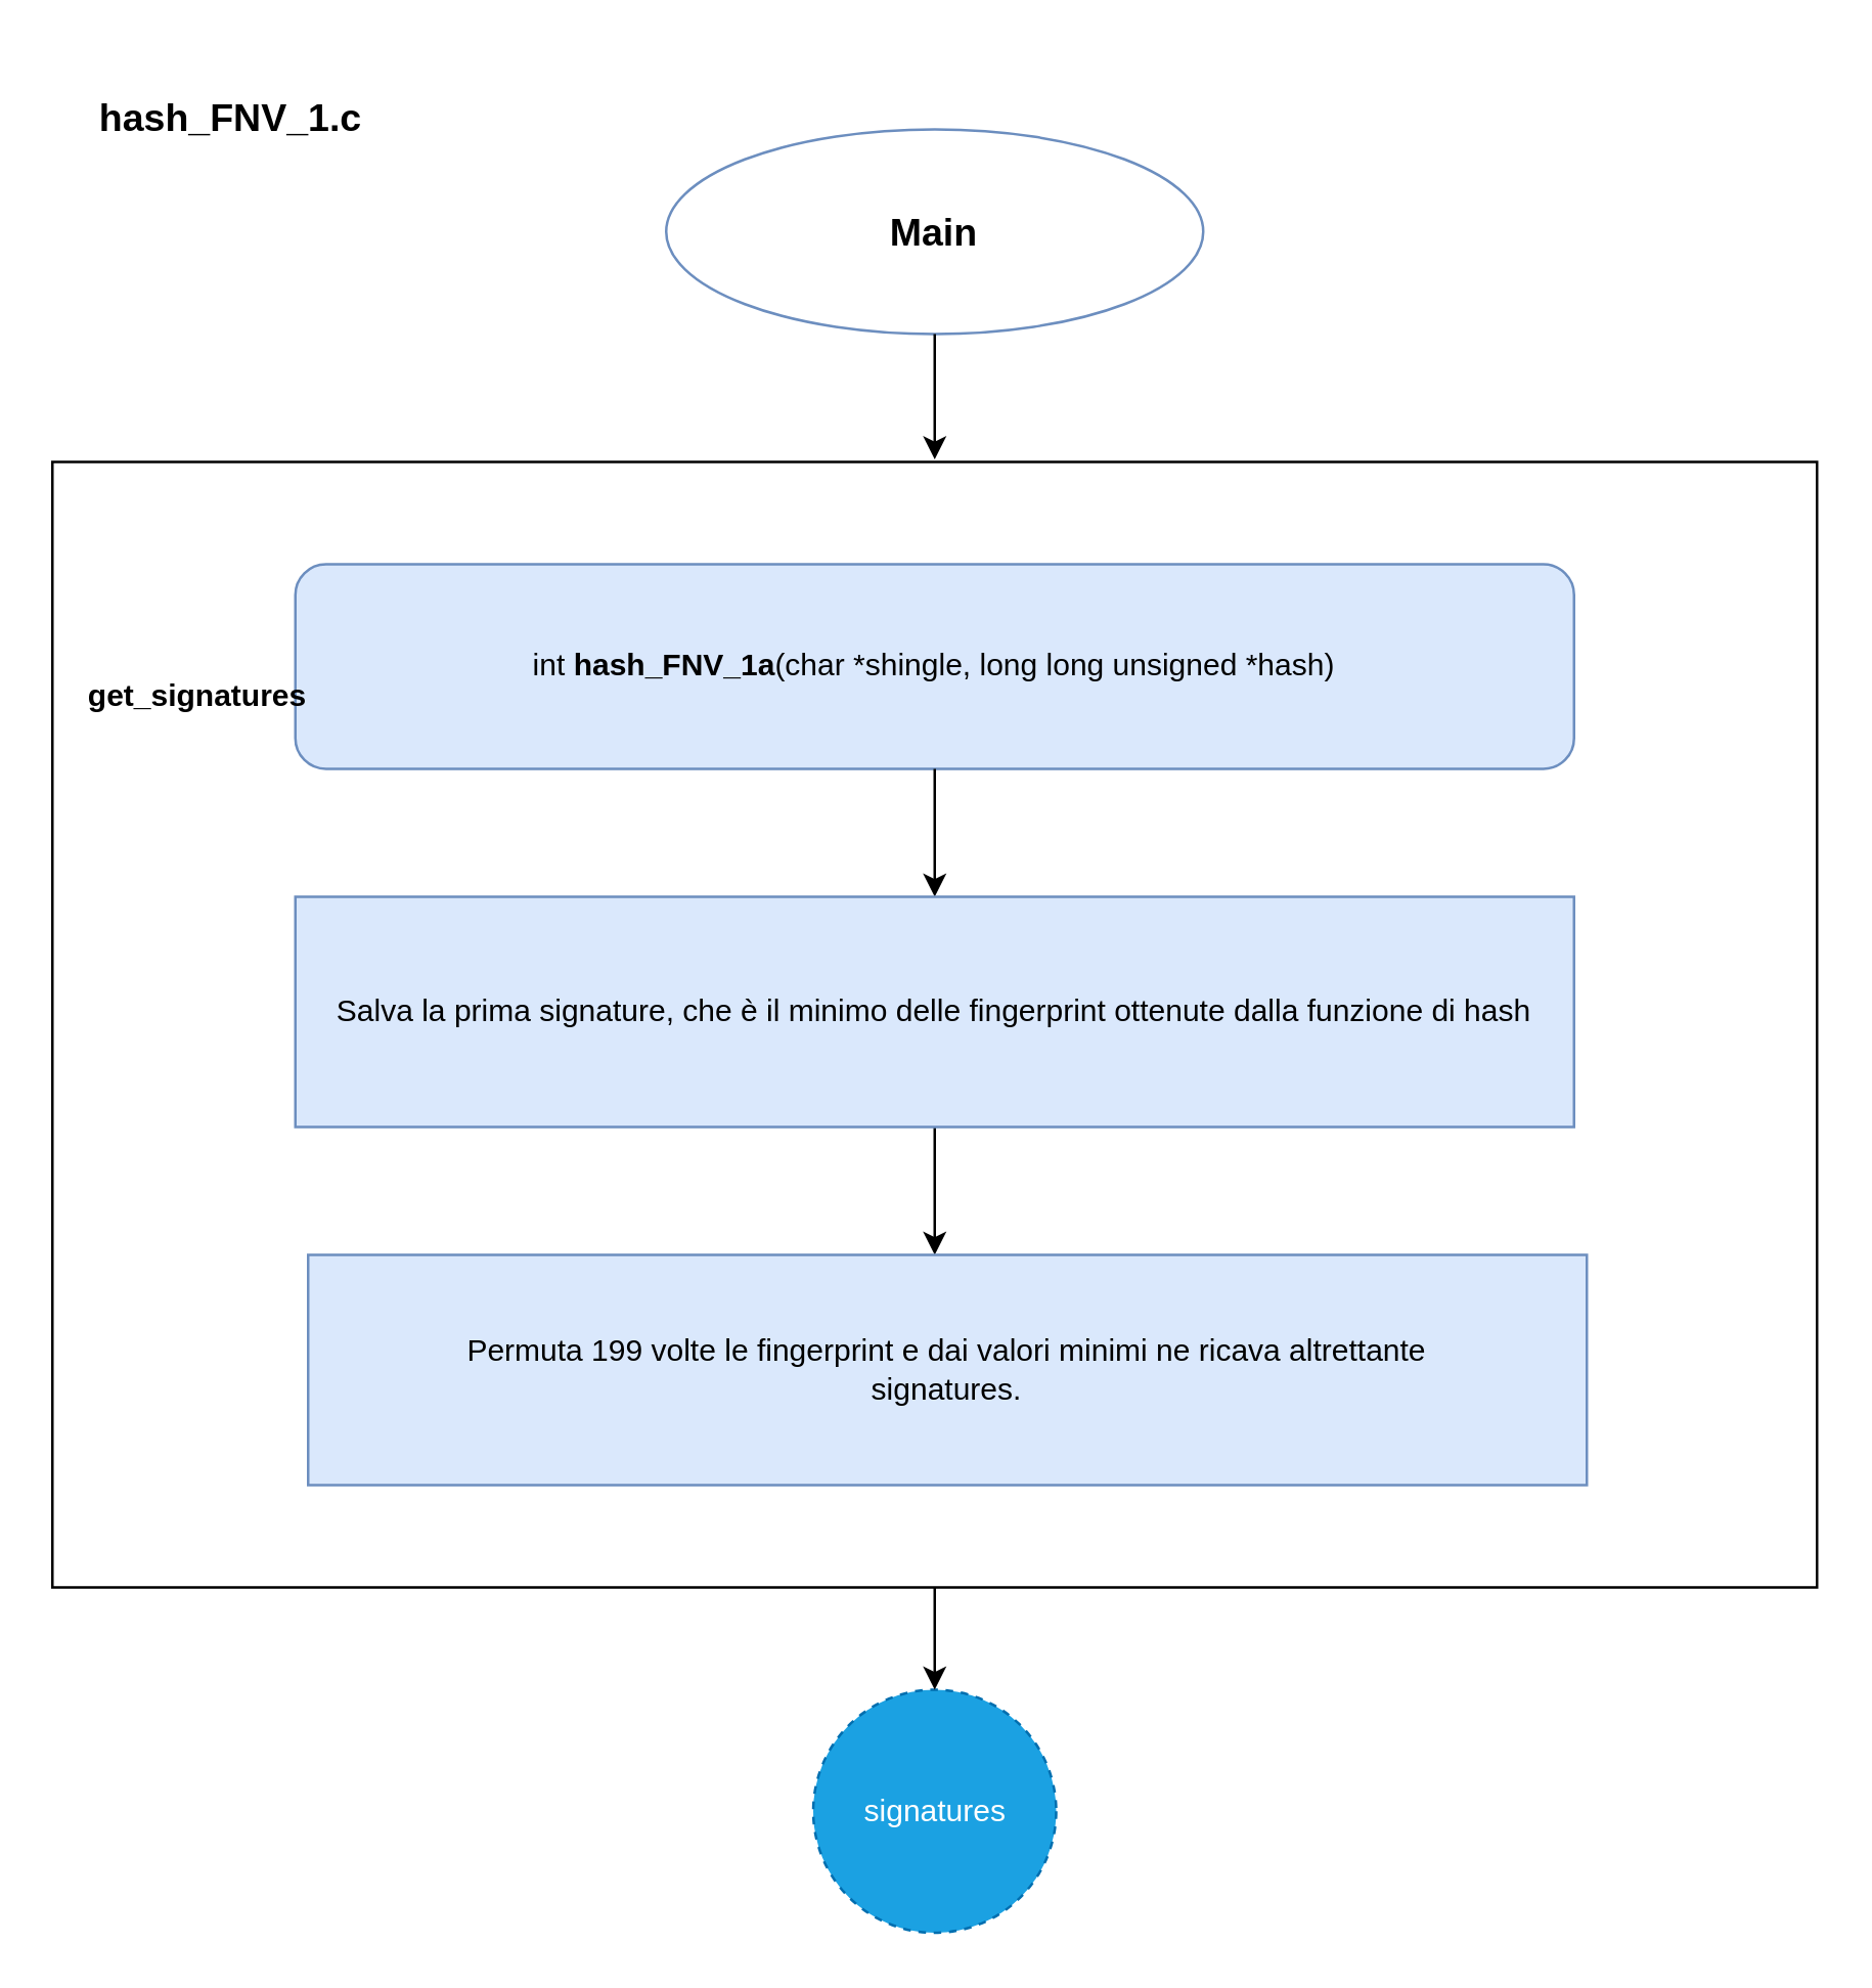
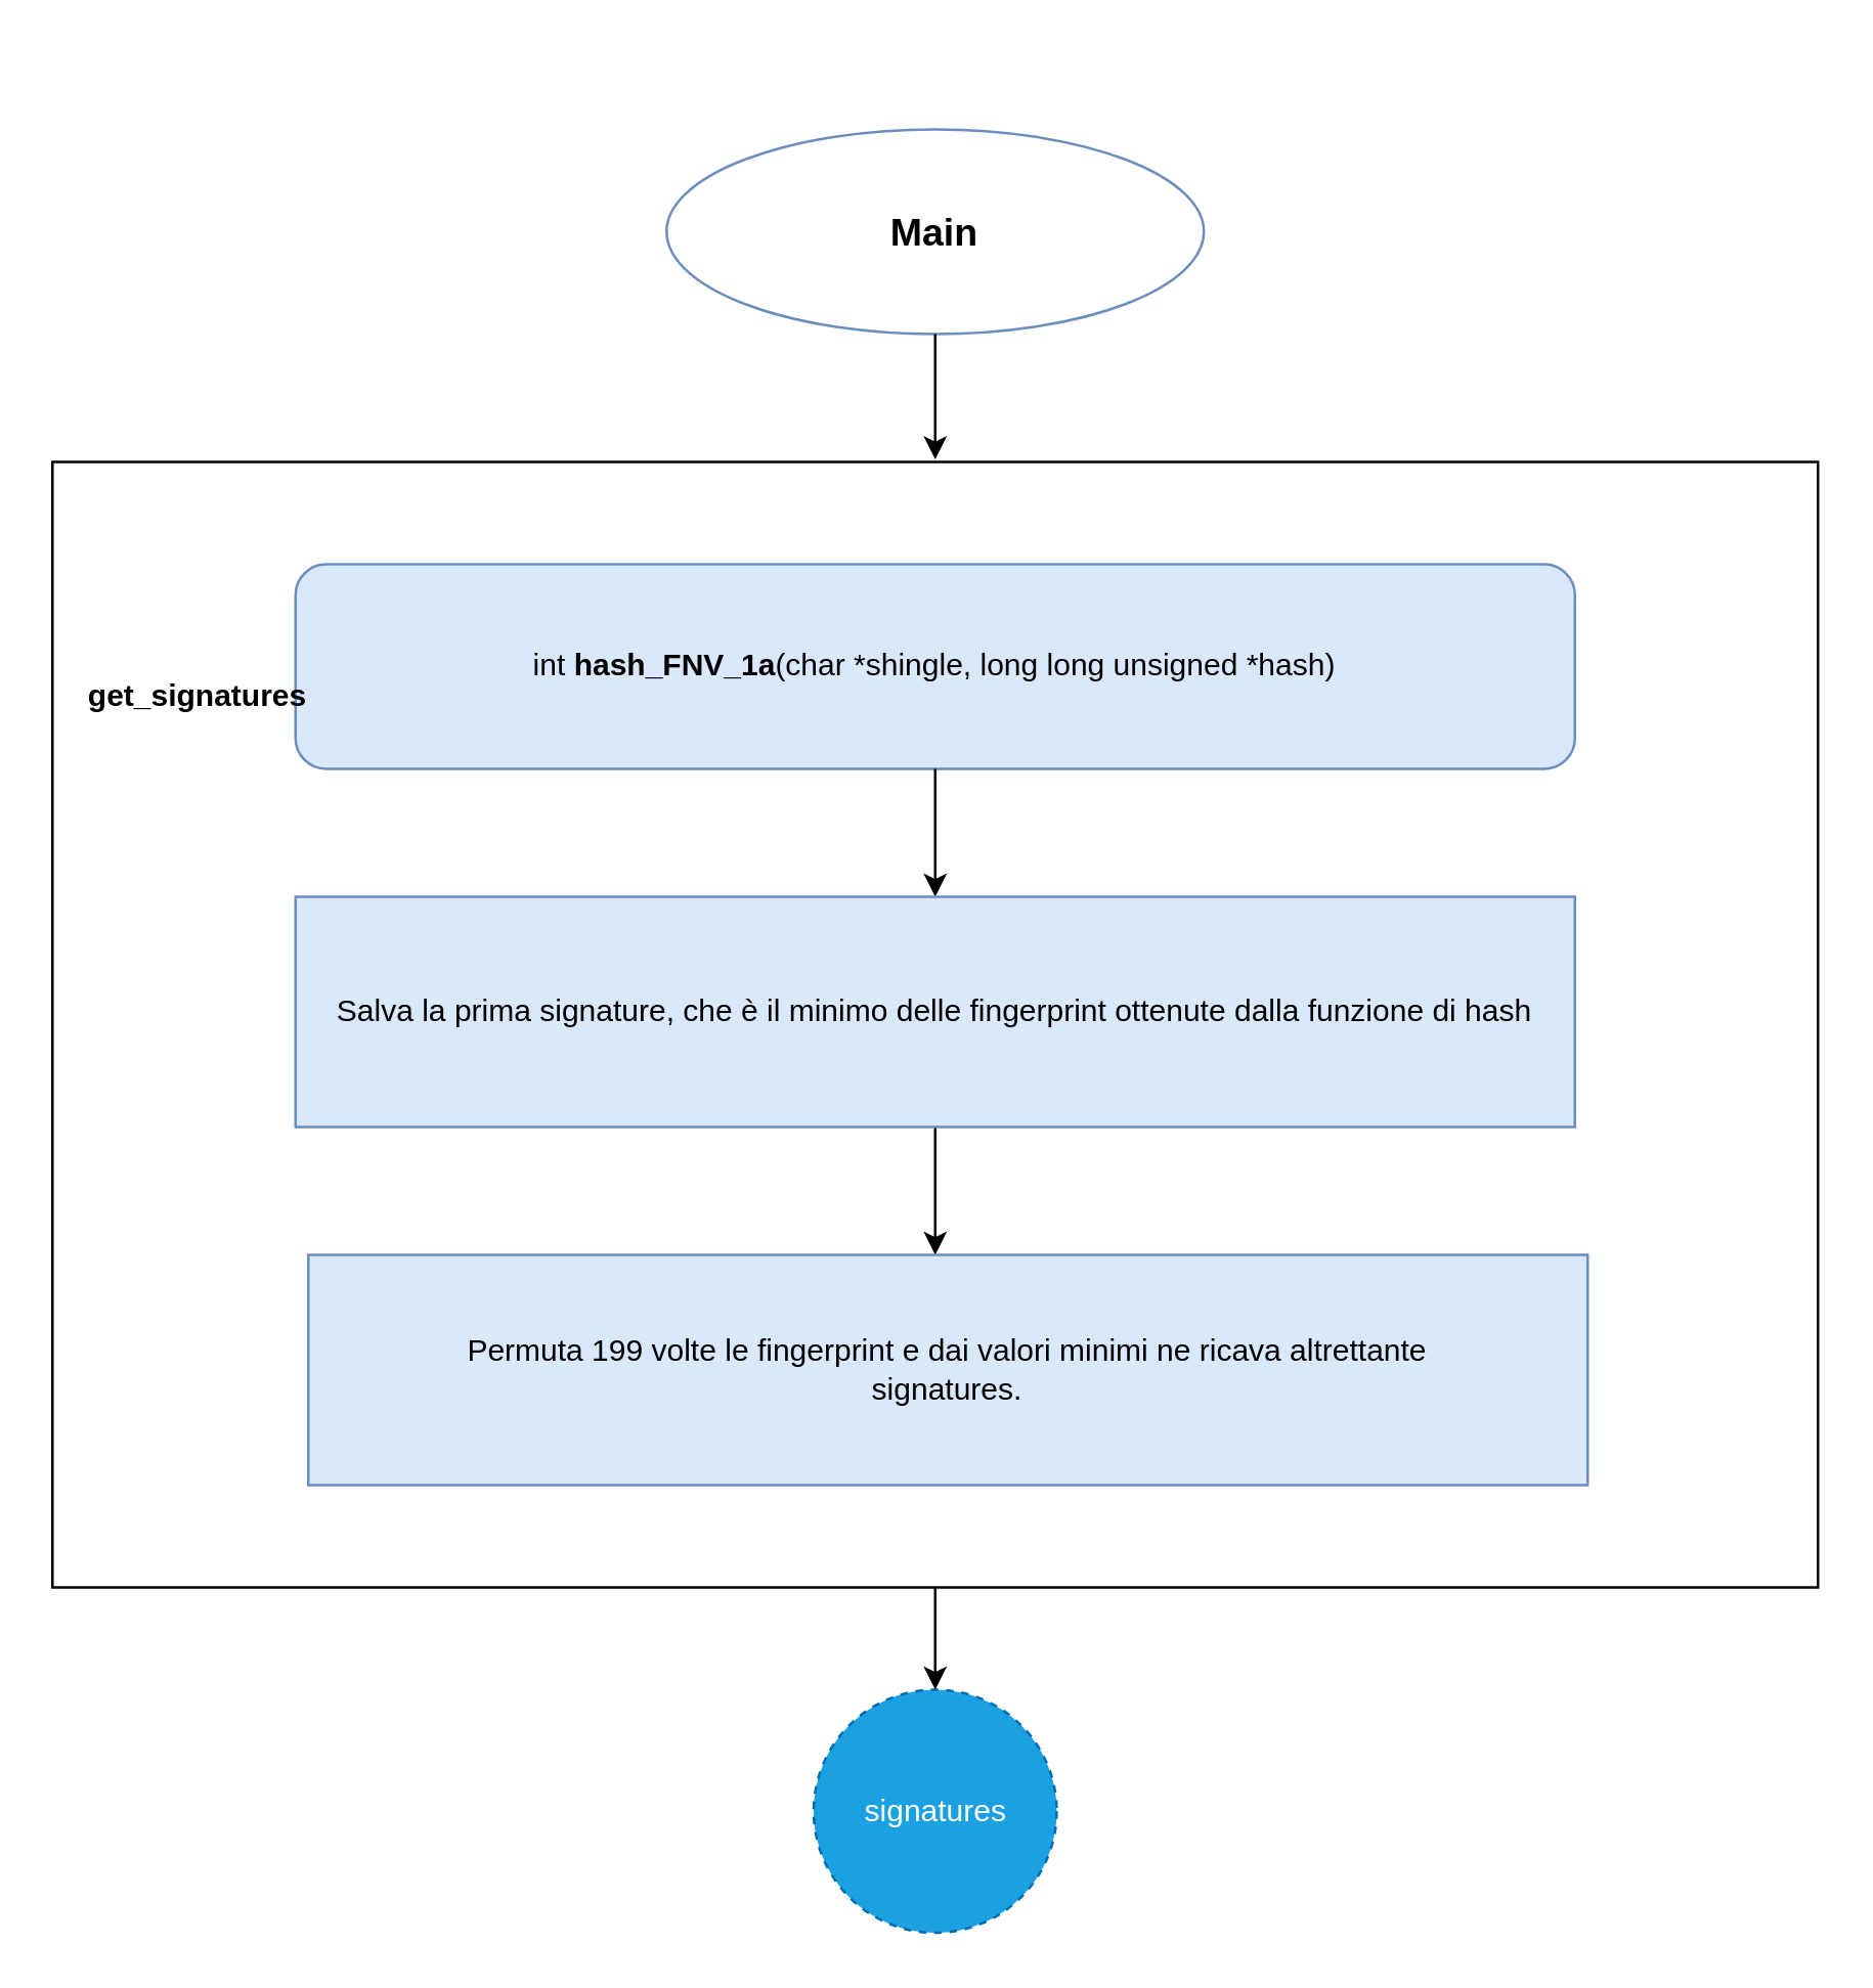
  <mxCell id="0" />
  <mxCell id="1" parent="0" />
  <mxCell id="2" value="" style="rounded=0;whiteSpace=wrap;html=1;align=center;" vertex="1" parent="1"><mxGeometry x="20" y="180" width="690" height="440" as="geometry" /></mxCell>
  <mxCell id="3" value="int &lt;b&gt;hash_FNV_1a&lt;/b&gt;(char *shingle, long long unsigned *hash)" style="rounded=1;whiteSpace=wrap;html=1;align=center;fillColor=#dae8fc;strokeColor=#6c8ebf;" vertex="1" parent="1"><mxGeometry x="115" y="220" width="500" height="80" as="geometry" /></mxCell>
  <mxCell id="4" value="" style="endArrow=classic;html=1;exitX=0.5;exitY=1;exitDx=0;exitDy=0;fillColor=#dae8fc;entryX=0.5;entryY=0;entryDx=0;entryDy=0;" edge="1" parent="1"><mxGeometry width="50" height="50" relative="1" as="geometry"><mxPoint x="365" y="430" as="sourcePoint" /><mxPoint x="365" y="490" as="targetPoint" /></mxGeometry></mxCell>
  <mxCell id="5" value="" style="endArrow=classic;html=1;exitX=0.5;exitY=1;exitDx=0;exitDy=0;entryX=0.5;entryY=0;entryDx=0;entryDy=0;fillColor=#dae8fc;" edge="1" parent="1" source="3"><mxGeometry width="50" height="50" relative="1" as="geometry"><mxPoint x="450" y="440" as="sourcePoint" /><mxPoint x="365" y="350" as="targetPoint" /></mxGeometry></mxCell>
  <mxCell id="6" value="&lt;b&gt;get_signatures&lt;/b&gt;" style="text;html=1;align=center;verticalAlign=middle;whiteSpace=wrap;rounded=0;fontStyle=1" vertex="1" parent="1"><mxGeometry x="45" y="262" width="63.5" height="20" as="geometry" /></mxCell>
- <mxCell id="7" value="hash_FNV_1.c" style="text;html=1;strokeColor=none;fillColor=none;align=center;verticalAlign=middle;whiteSpace=wrap;rounded=0;fontStyle=1;fontSize=15;" vertex="1" parent="1"><mxGeometry x="45" y="20" width="90" height="50" as="geometry" /></mxCell>
  <mxCell id="8" value="&lt;b&gt;Main&lt;/b&gt;" style="ellipse;whiteSpace=wrap;html=1;fontSize=15;align=center;fillColor=#ffffff;strokeColor=#6c8ebf;" vertex="1" parent="1"><mxGeometry x="260" y="50" width="210" height="80" as="geometry" /></mxCell>
  <mxCell id="9" value="" style="endArrow=classic;html=1;fontSize=15;exitX=0.5;exitY=1;exitDx=0;exitDy=0;" edge="1" parent="1" source="8"><mxGeometry width="50" height="50" relative="1" as="geometry"><mxPoint x="380" y="380" as="sourcePoint" /><mxPoint x="365" y="179" as="targetPoint" /></mxGeometry></mxCell>
  <mxCell id="10" value="Permuta 199 volte le fingerprint e dai valori minimi ne ricava altrettante &lt;br&gt;signatures." style="rounded=0;whiteSpace=wrap;html=1;fillColor=#dae8fc;strokeColor=#6c8ebf;" vertex="1" parent="1"><mxGeometry x="120" y="490" width="500" height="90" as="geometry" /></mxCell>
  <mxCell id="11" value="signatures" style="ellipse;whiteSpace=wrap;html=1;aspect=fixed;fillColor=#1ba1e2;strokeColor=#006EAF;fontColor=#ffffff;dashed=1;" vertex="1" parent="1"><mxGeometry x="317.5" y="660" width="95" height="95" as="geometry" /></mxCell>
  <mxCell id="12" value="" style="endArrow=classic;html=1;entryX=0.5;entryY=0;entryDx=0;entryDy=0;" edge="1" parent="1" target="11"><mxGeometry width="50" height="50" relative="1" as="geometry"><mxPoint x="365" y="620" as="sourcePoint" /><mxPoint x="460" y="350" as="targetPoint" /></mxGeometry></mxCell>
  <mxCell id="13" value="Salva la prima signature, che è il minimo delle fingerprint ottenute dalla funzione di hash" style="rounded=0;whiteSpace=wrap;html=1;fillColor=#dae8fc;strokeColor=#6c8ebf;" vertex="1" parent="1"><mxGeometry x="115" y="350" width="500" height="90" as="geometry" /></mxCell>
